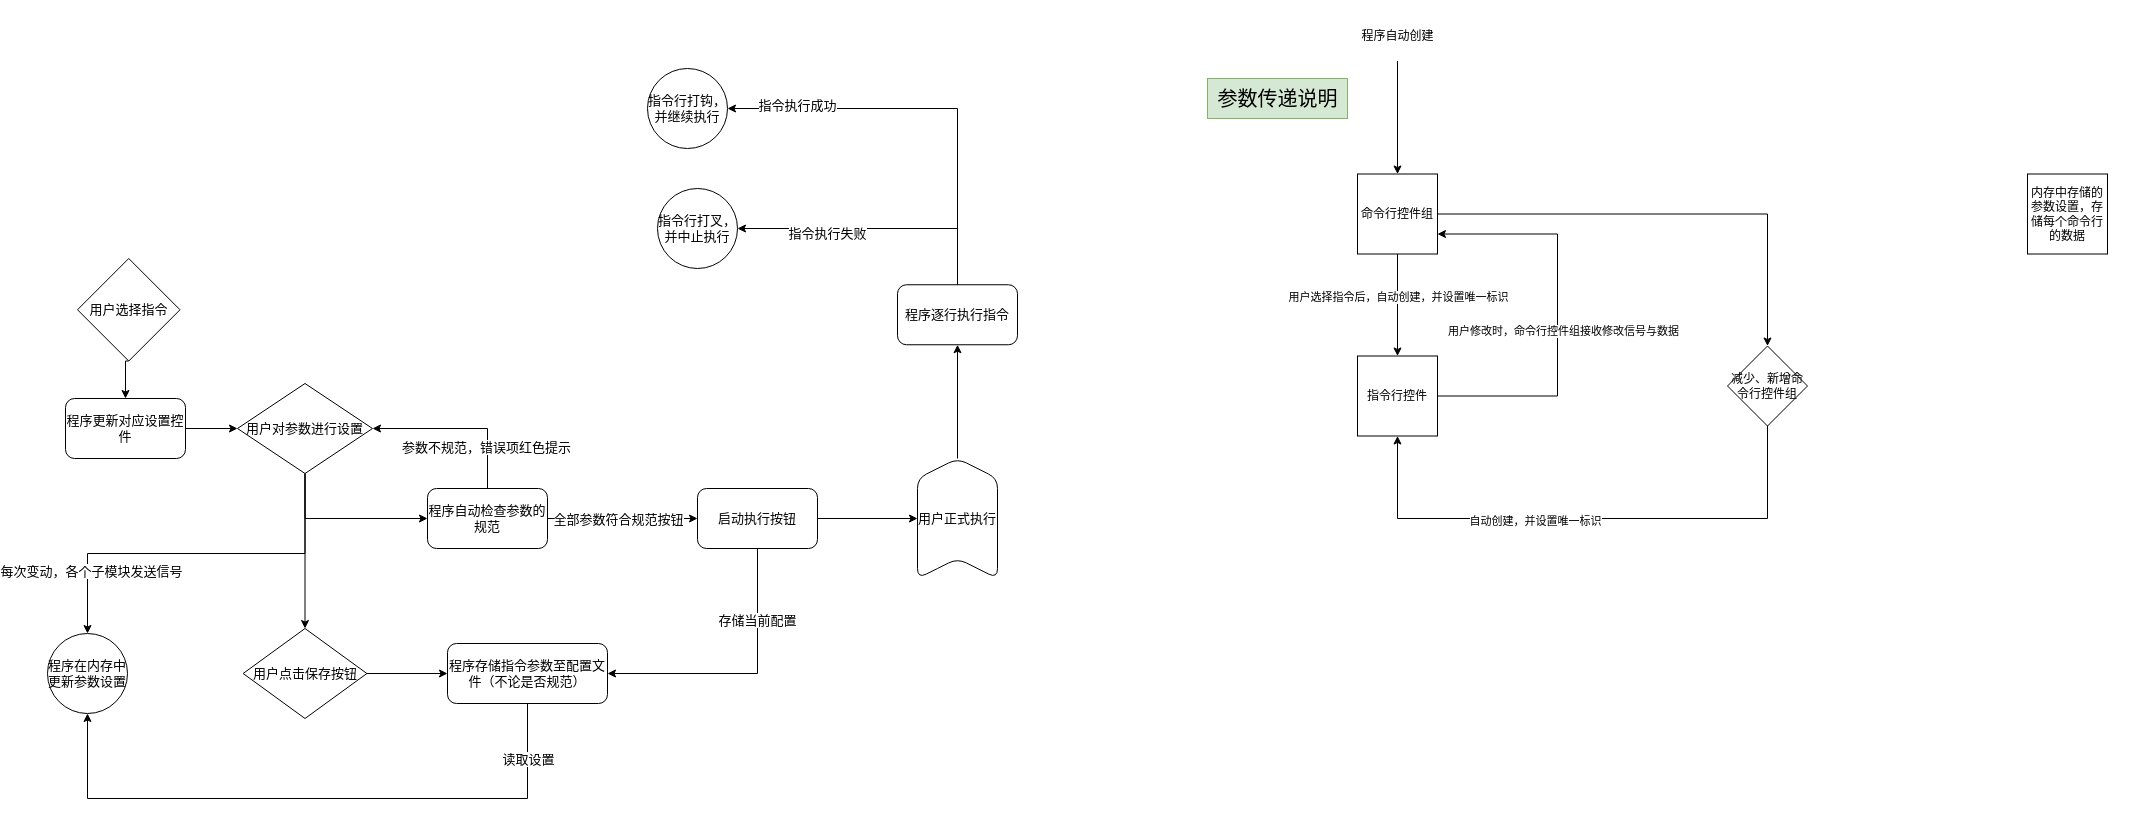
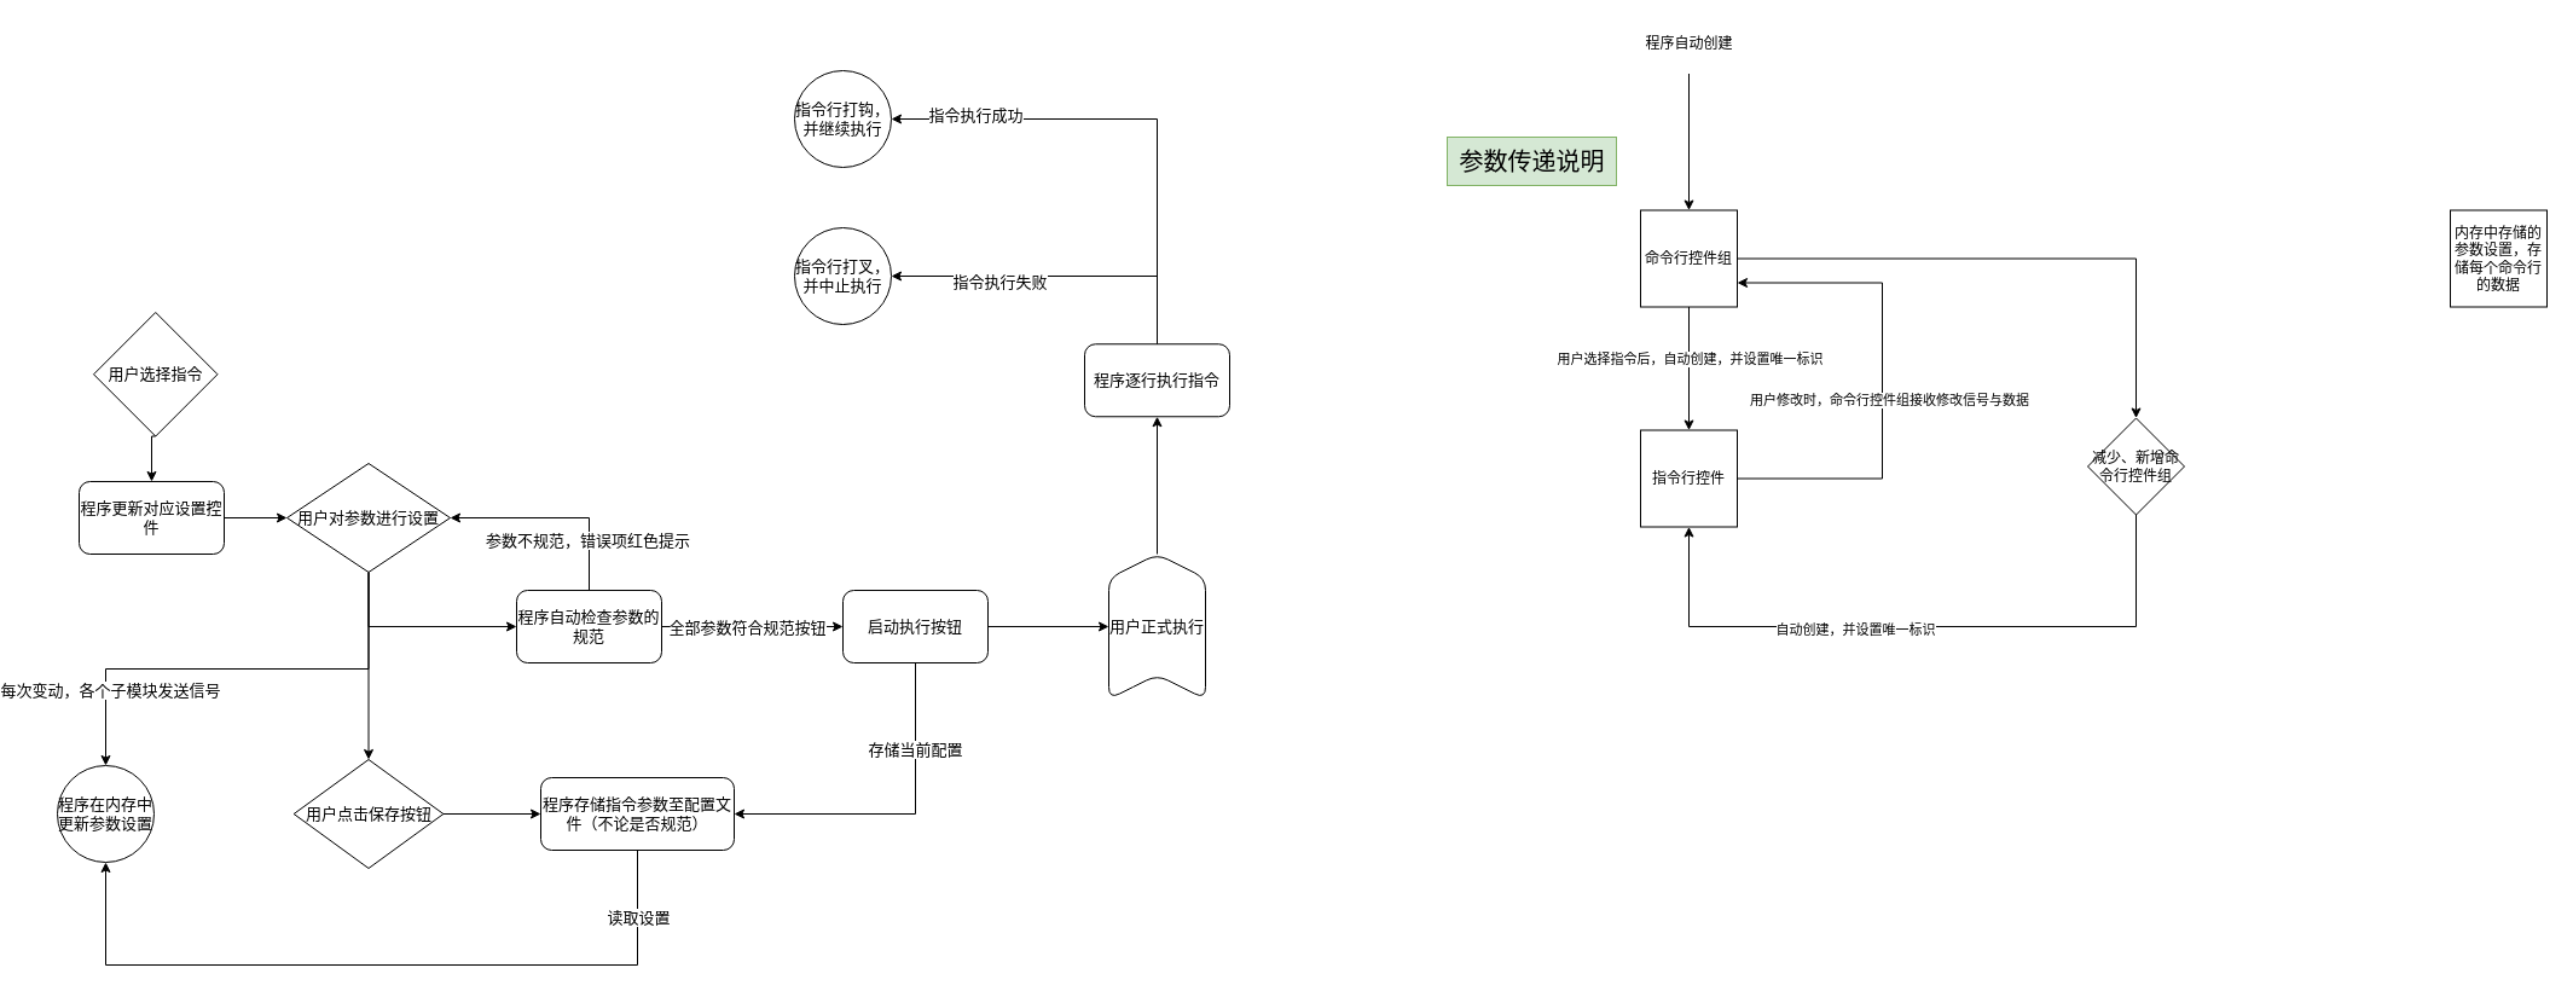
  <mxCell id="0" />
  <mxCell id="1" parent="0" />
  <mxCell id="2" style="edgeStyle=orthogonalEdgeStyle;rounded=0;orthogonalLoop=1;jettySize=auto;html=1;exitX=0.5;exitY=1;exitDx=0;exitDy=0;entryX=0.5;entryY=0;entryDx=0;entryDy=0;fontSize=13;" parent="1" source="3" target="5" edge="1"><mxGeometry relative="1" as="geometry" /></mxCell>
  <mxCell id="3" value="用户选择指令" style="rhombus;whiteSpace=wrap;html=1;fontSize=13;" parent="1" vertex="1"><mxGeometry x="50" y="258" width="102.5" height="102.5" as="geometry" /></mxCell>
  <mxCell id="4" style="edgeStyle=orthogonalEdgeStyle;rounded=0;orthogonalLoop=1;jettySize=auto;html=1;exitX=1;exitY=0.5;exitDx=0;exitDy=0;entryX=0;entryY=0.5;entryDx=0;entryDy=0;fontSize=13;" parent="1" source="5" target="10" edge="1"><mxGeometry relative="1" as="geometry" /></mxCell>
  <mxCell id="5" value="程序更新对应设置控件" style="rounded=1;whiteSpace=wrap;html=1;fontSize=13;" parent="1" vertex="1"><mxGeometry x="38" y="398" width="120" height="60" as="geometry" /></mxCell>
  <mxCell id="6" style="edgeStyle=orthogonalEdgeStyle;rounded=0;orthogonalLoop=1;jettySize=auto;html=1;exitX=0.5;exitY=1;exitDx=0;exitDy=0;fontSize=13;" parent="1" source="10" target="17" edge="1"><mxGeometry relative="1" as="geometry" /></mxCell>
  <mxCell id="7" style="edgeStyle=orthogonalEdgeStyle;rounded=0;orthogonalLoop=1;jettySize=auto;html=1;exitX=0.5;exitY=1;exitDx=0;exitDy=0;entryX=0;entryY=0.5;entryDx=0;entryDy=0;fontSize=13;" parent="1" source="10" target="15" edge="1"><mxGeometry relative="1" as="geometry" /></mxCell>
  <mxCell id="8" style="edgeStyle=orthogonalEdgeStyle;rounded=0;orthogonalLoop=1;jettySize=auto;html=1;exitX=0.5;exitY=1;exitDx=0;exitDy=0;entryX=0.5;entryY=0;entryDx=0;entryDy=0;fontSize=13;" parent="1" source="10" target="25" edge="1"><mxGeometry relative="1" as="geometry" /></mxCell>
  <mxCell id="9" value="每次变动，各个子模块发送信号" style="edgeLabel;html=1;align=center;verticalAlign=middle;resizable=0;points=[];fontSize=13;" parent="8" vertex="1" connectable="0"><mxGeometry x="0.669" y="3" relative="1" as="geometry"><mxPoint as="offset" /></mxGeometry></mxCell>
  <mxCell id="10" value="用户对参数进行设置" style="rhombus;whiteSpace=wrap;html=1;fontSize=13;" parent="1" vertex="1"><mxGeometry x="210" y="383" width="135" height="90" as="geometry" /></mxCell>
  <mxCell id="11" style="edgeStyle=orthogonalEdgeStyle;rounded=0;orthogonalLoop=1;jettySize=auto;html=1;exitX=0.5;exitY=0;exitDx=0;exitDy=0;entryX=1;entryY=0.5;entryDx=0;entryDy=0;fontSize=13;" parent="1" source="15" target="10" edge="1"><mxGeometry relative="1" as="geometry" /></mxCell>
  <mxCell id="12" value="参数不规范，错误项红色提示" style="edgeLabel;html=1;align=center;verticalAlign=middle;resizable=0;points=[];fontSize=13;" parent="11" vertex="1" connectable="0"><mxGeometry x="-0.52" y="2" relative="1" as="geometry"><mxPoint as="offset" /></mxGeometry></mxCell>
  <mxCell id="13" style="edgeStyle=orthogonalEdgeStyle;rounded=0;orthogonalLoop=1;jettySize=auto;html=1;exitX=1;exitY=0.5;exitDx=0;exitDy=0;fontSize=13;" parent="1" source="15" target="24" edge="1"><mxGeometry relative="1" as="geometry" /></mxCell>
  <mxCell id="14" value="全部参数符合规范按钮" style="edgeLabel;html=1;align=center;verticalAlign=middle;resizable=0;points=[];fontSize=13;" parent="13" vertex="1" connectable="0"><mxGeometry x="-0.15" y="-2" relative="1" as="geometry"><mxPoint x="6" y="-2" as="offset" /></mxGeometry></mxCell>
  <mxCell id="15" value="程序自动检查参数的规范" style="rounded=1;whiteSpace=wrap;html=1;fontSize=13;" parent="1" vertex="1"><mxGeometry x="400" y="488" width="120" height="60" as="geometry" /></mxCell>
  <mxCell id="16" style="edgeStyle=orthogonalEdgeStyle;rounded=0;orthogonalLoop=1;jettySize=auto;html=1;exitX=1;exitY=0.5;exitDx=0;exitDy=0;fontSize=13;" parent="1" source="17" target="20" edge="1"><mxGeometry relative="1" as="geometry" /></mxCell>
  <mxCell id="17" value="用户点击保存按钮" style="rhombus;whiteSpace=wrap;html=1;fontSize=13;" parent="1" vertex="1"><mxGeometry x="215.63" y="628" width="123.75" height="90" as="geometry" /></mxCell>
  <mxCell id="18" style="edgeStyle=orthogonalEdgeStyle;rounded=0;orthogonalLoop=1;jettySize=auto;html=1;exitX=0.5;exitY=1;exitDx=0;exitDy=0;entryX=0.5;entryY=1;entryDx=0;entryDy=0;fontSize=13;" parent="1" source="20" target="25" edge="1"><mxGeometry relative="1" as="geometry"><Array as="points"><mxPoint x="500" y="798" /><mxPoint x="60" y="798" /></Array></mxGeometry></mxCell>
  <mxCell id="19" value="读取设置" style="edgeLabel;html=1;align=center;verticalAlign=middle;resizable=0;points=[];fontSize=13;" parent="18" vertex="1" connectable="0"><mxGeometry x="-0.177" y="-3" relative="1" as="geometry"><mxPoint x="160" y="-37" as="offset" /></mxGeometry></mxCell>
  <mxCell id="20" value="程序存储指令参数至配置文件（不论是否规范）" style="rounded=1;whiteSpace=wrap;html=1;fontSize=13;" parent="1" vertex="1"><mxGeometry x="420" y="643" width="160" height="60" as="geometry" /></mxCell>
  <mxCell id="21" value="" style="edgeStyle=orthogonalEdgeStyle;rounded=0;orthogonalLoop=1;jettySize=auto;html=1;fontSize=13;" parent="1" source="24" target="27" edge="1"><mxGeometry relative="1" as="geometry" /></mxCell>
  <mxCell id="22" style="edgeStyle=orthogonalEdgeStyle;rounded=0;orthogonalLoop=1;jettySize=auto;html=1;exitX=0.5;exitY=1;exitDx=0;exitDy=0;entryX=1;entryY=0.5;entryDx=0;entryDy=0;fontSize=13;" parent="1" source="24" target="20" edge="1"><mxGeometry relative="1" as="geometry" /></mxCell>
  <mxCell id="23" value="存储当前配置" style="edgeLabel;html=1;align=center;verticalAlign=middle;resizable=0;points=[];fontSize=13;" parent="22" vertex="1" connectable="0"><mxGeometry x="-0.484" y="-1" relative="1" as="geometry"><mxPoint as="offset" /></mxGeometry></mxCell>
  <mxCell id="24" value="启动执行按钮" style="rounded=1;whiteSpace=wrap;html=1;fontSize=13;" parent="1" vertex="1"><mxGeometry x="670" y="488" width="120" height="60" as="geometry" /></mxCell>
  <mxCell id="25" value="程序在内存中更新参数设置" style="ellipse;whiteSpace=wrap;html=1;aspect=fixed;fontSize=13;" parent="1" vertex="1"><mxGeometry x="20" y="633" width="80" height="80" as="geometry" /></mxCell>
  <mxCell id="26" style="edgeStyle=orthogonalEdgeStyle;rounded=0;orthogonalLoop=1;jettySize=auto;html=1;exitX=1;exitY=0.5;exitDx=0;exitDy=0;fontSize=13;" parent="1" source="27" target="32" edge="1"><mxGeometry relative="1" as="geometry" /></mxCell>
  <mxCell id="27" value="用户正式执行" style="shape=step;perimeter=stepPerimeter;whiteSpace=wrap;html=1;fixedSize=1;rounded=1;direction=north;fontSize=13;" parent="1" vertex="1"><mxGeometry x="890" y="458" width="80" height="120" as="geometry" /></mxCell>
  <mxCell id="28" style="edgeStyle=orthogonalEdgeStyle;rounded=0;orthogonalLoop=1;jettySize=auto;html=1;exitX=0.5;exitY=0;exitDx=0;exitDy=0;entryX=1;entryY=0.5;entryDx=0;entryDy=0;fontSize=13;" parent="1" source="32" target="33" edge="1"><mxGeometry relative="1" as="geometry" /></mxCell>
  <mxCell id="29" value="指令执行成功" style="edgeLabel;html=1;align=center;verticalAlign=middle;resizable=0;points=[];fontSize=13;" parent="28" vertex="1" connectable="0"><mxGeometry x="0.658" y="-4" relative="1" as="geometry"><mxPoint as="offset" /></mxGeometry></mxCell>
  <mxCell id="30" style="edgeStyle=orthogonalEdgeStyle;rounded=0;orthogonalLoop=1;jettySize=auto;html=1;exitX=0.5;exitY=0;exitDx=0;exitDy=0;entryX=1;entryY=0.5;entryDx=0;entryDy=0;fontSize=13;" parent="1" source="32" target="34" edge="1"><mxGeometry relative="1" as="geometry" /></mxCell>
  <mxCell id="31" value="指令执行失败" style="edgeLabel;html=1;align=center;verticalAlign=middle;resizable=0;points=[];fontSize=13;" parent="30" vertex="1" connectable="0"><mxGeometry x="0.352" y="4" relative="1" as="geometry"><mxPoint as="offset" /></mxGeometry></mxCell>
  <mxCell id="32" value="程序逐行执行指令" style="rounded=1;whiteSpace=wrap;html=1;fontSize=13;" parent="1" vertex="1"><mxGeometry x="870" y="284.25" width="120" height="60" as="geometry" /></mxCell>
- <mxCell id="33" value="指令行打钩，并继续执行" style="ellipse;whiteSpace=wrap;html=1;aspect=fixed;fontSize=13;" parent="1" vertex="1"><mxGeometry x="620" y="68" width="80" height="80" as="geometry" /></mxCell>
+ <mxCell id="33" value="指令行打钩，并继续执行" style="ellipse;whiteSpace=wrap;html=1;aspect=fixed;fontSize=13;" parent="1" vertex="1"><mxGeometry x="630" y="58" width="80" height="80" as="geometry" /></mxCell>
  <mxCell id="34" value="指令行打叉，并中止执行" style="ellipse;whiteSpace=wrap;html=1;aspect=fixed;fontSize=13;" parent="1" vertex="1"><mxGeometry x="630" y="188" width="80" height="80" as="geometry" /></mxCell>
- <mxCell id="35" value="参数传递说明" style="text;html=1;align=center;verticalAlign=middle;resizable=0;points=[];autosize=1;strokeColor=#82b366;fillColor=#d5e8d4;fontSize=20;" parent="1" vertex="1"><mxGeometry x="1180" y="78" width="140" height="40" as="geometry" /></mxCell>
+ <mxCell id="35" value="参数传递说明" style="text;html=1;align=center;verticalAlign=middle;resizable=0;points=[];autosize=1;strokeColor=#82b366;fillColor=#d5e8d4;fontSize=20;" parent="1" vertex="1"><mxGeometry x="1170" y="113" width="140" height="40" as="geometry" /></mxCell>
  <mxCell id="36" style="edgeStyle=orthogonalEdgeStyle;rounded=0;orthogonalLoop=1;jettySize=auto;html=1;" parent="1" source="39" target="45" edge="1"><mxGeometry relative="1" as="geometry" /></mxCell>
  <mxCell id="37" value="用户选择指令后，自动创建，并设置唯一标识" style="edgeLabel;html=1;align=center;verticalAlign=middle;resizable=0;points=[];" parent="36" vertex="1" connectable="0"><mxGeometry x="0.144" y="-5" relative="1" as="geometry"><mxPoint x="5" y="-15" as="offset" /></mxGeometry></mxCell>
  <mxCell id="38" style="edgeStyle=orthogonalEdgeStyle;rounded=0;orthogonalLoop=1;jettySize=auto;html=1;exitX=1;exitY=0.5;exitDx=0;exitDy=0;entryX=0.5;entryY=0;entryDx=0;entryDy=0;" edge="1" parent="1" source="39" target="48"><mxGeometry relative="1" as="geometry" /></mxCell>
  <mxCell id="39" value="命令行控件组" style="whiteSpace=wrap;html=1;aspect=fixed;" parent="1" vertex="1"><mxGeometry x="1330" y="173.5" width="80" height="80" as="geometry" /></mxCell>
  <mxCell id="40" value="内存中存储的参数设置，存储每个命令行的数据" style="whiteSpace=wrap;html=1;aspect=fixed;" parent="1" vertex="1"><mxGeometry x="2000" y="173.5" width="80" height="80" as="geometry" /></mxCell>
  <mxCell id="41" value="" style="endArrow=classic;html=1;rounded=0;entryX=0.5;entryY=0;entryDx=0;entryDy=0;" parent="1" target="39" edge="1"><mxGeometry width="50" height="50" relative="1" as="geometry"><mxPoint x="1370" y="60.5" as="sourcePoint" /><mxPoint x="1410" y="30.5" as="targetPoint" /></mxGeometry></mxCell>
  <mxCell id="42" value="程序自动创建" style="text;html=1;align=center;verticalAlign=middle;resizable=0;points=[];autosize=1;strokeColor=none;fillColor=none;" parent="1" vertex="1"><mxGeometry x="1320" y="20.5" width="100" height="30" as="geometry" /></mxCell>
  <mxCell id="43" style="edgeStyle=orthogonalEdgeStyle;rounded=0;orthogonalLoop=1;jettySize=auto;html=1;exitX=1;exitY=0.5;exitDx=0;exitDy=0;entryX=1;entryY=0.75;entryDx=0;entryDy=0;" edge="1" parent="1" source="45" target="39"><mxGeometry relative="1" as="geometry"><Array as="points"><mxPoint x="1530" y="395.5" /><mxPoint x="1530" y="233.5" /></Array></mxGeometry></mxCell>
  <mxCell id="44" value="用户修改时，命令行控件组接收修改信号与数据" style="edgeLabel;html=1;align=center;verticalAlign=middle;resizable=0;points=[];" vertex="1" connectable="0" parent="43"><mxGeometry x="0.06" y="-5" relative="1" as="geometry"><mxPoint y="28" as="offset" /></mxGeometry></mxCell>
  <mxCell id="45" value="指令行控件" style="whiteSpace=wrap;html=1;aspect=fixed;" parent="1" vertex="1"><mxGeometry x="1330" y="355.5" width="80" height="80" as="geometry" /></mxCell>
  <mxCell id="46" style="edgeStyle=orthogonalEdgeStyle;rounded=0;orthogonalLoop=1;jettySize=auto;html=1;exitX=0.5;exitY=1;exitDx=0;exitDy=0;entryX=0.5;entryY=1;entryDx=0;entryDy=0;" edge="1" parent="1" source="48" target="45"><mxGeometry relative="1" as="geometry"><Array as="points"><mxPoint x="1740" y="518" /><mxPoint x="1370" y="518" /></Array></mxGeometry></mxCell>
  <mxCell id="47" value="自动创建，并设置唯一标识" style="edgeLabel;html=1;align=center;verticalAlign=middle;resizable=0;points=[];" vertex="1" connectable="0" parent="46"><mxGeometry x="0.191" y="2" relative="1" as="geometry"><mxPoint as="offset" /></mxGeometry></mxCell>
  <mxCell id="48" value="减少、新增命令行控件组" style="rhombus;whiteSpace=wrap;html=1;" vertex="1" parent="1"><mxGeometry x="1700" y="345.5" width="80" height="80" as="geometry" /></mxCell>
